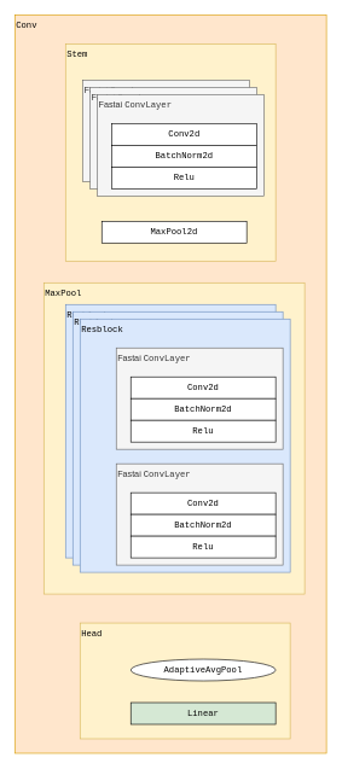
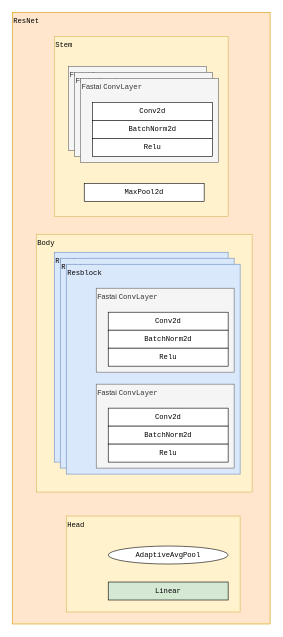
  <mxCell id="0" />
  <mxCell id="1" parent="0" />
- <mxCell id="2" value="&lt;font face=&quot;Courier New&quot;&gt;Conv&lt;/font&gt;" style="text;html=1;align=left;verticalAlign=top;whiteSpace=wrap;rounded=0;fillColor=#ffe6cc;strokeColor=#d79b00;" vertex="1" parent="1"><mxGeometry x="20" y="20" width="430" height="1020" as="geometry" /></mxCell>
+ <mxCell id="2" value="&lt;font face=&quot;Courier New&quot;&gt;ResNet&lt;/font&gt;" style="text;html=1;align=left;verticalAlign=top;whiteSpace=wrap;rounded=0;fillColor=#ffe6cc;strokeColor=#d79b00;" vertex="1" parent="1"><mxGeometry x="20" y="20" width="430" height="1020" as="geometry" /></mxCell>
  <mxCell id="3" value="&lt;font face=&quot;Courier New&quot;&gt;Stem&lt;/font&gt;" style="text;html=1;align=left;verticalAlign=top;whiteSpace=wrap;rounded=0;fillColor=#fff2cc;strokeColor=#d6b656;" vertex="1" parent="1"><mxGeometry x="90" y="60" width="290" height="300" as="geometry" /></mxCell>
  <mxCell id="4" value="" style="group" vertex="1" connectable="0" parent="1"><mxGeometry x="114" y="110" width="230" height="140" as="geometry" /></mxCell>
  <mxCell id="5" value="Fastai &lt;font face=&quot;Courier New&quot;&gt;ConvLayer&lt;/font&gt;" style="text;html=1;align=left;verticalAlign=top;whiteSpace=wrap;rounded=0;fillColor=#f5f5f5;fontColor=#333333;strokeColor=#666666;" vertex="1" parent="4"><mxGeometry width="230" height="140" as="geometry" /></mxCell>
  <mxCell id="6" value="&lt;font face=&quot;Courier New&quot;&gt;Conv2d&lt;/font&gt;" style="rounded=0;whiteSpace=wrap;html=1;" vertex="1" parent="4"><mxGeometry x="20" y="40" width="200" height="30" as="geometry" /></mxCell>
  <mxCell id="7" value="&lt;font&gt;BatchNorm2d&lt;/font&gt;" style="rounded=0;whiteSpace=wrap;html=1;fontFamily=Courier New;" vertex="1" parent="4"><mxGeometry x="20" y="70" width="200" height="30" as="geometry" /></mxCell>
  <mxCell id="8" value="&lt;font&gt;Relu&lt;/font&gt;" style="rounded=0;whiteSpace=wrap;html=1;fontFamily=Courier New;" vertex="1" parent="4"><mxGeometry x="20" y="100" width="200" height="30" as="geometry" /></mxCell>
  <mxCell id="9" value="" style="group" vertex="1" connectable="0" parent="1"><mxGeometry x="124" y="120" width="230" height="140" as="geometry" /></mxCell>
  <mxCell id="10" value="Fastai &lt;font face=&quot;Courier New&quot;&gt;ConvLayer&lt;/font&gt;" style="text;html=1;align=left;verticalAlign=top;whiteSpace=wrap;rounded=0;fillColor=#f5f5f5;fontColor=#333333;strokeColor=#666666;" vertex="1" parent="9"><mxGeometry width="230" height="140" as="geometry" /></mxCell>
  <mxCell id="11" value="&lt;font face=&quot;Courier New&quot;&gt;Conv2d&lt;/font&gt;" style="rounded=0;whiteSpace=wrap;html=1;" vertex="1" parent="9"><mxGeometry x="20" y="40" width="200" height="30" as="geometry" /></mxCell>
  <mxCell id="12" value="&lt;font&gt;BatchNorm2d&lt;/font&gt;" style="rounded=0;whiteSpace=wrap;html=1;fontFamily=Courier New;" vertex="1" parent="9"><mxGeometry x="20" y="70" width="200" height="30" as="geometry" /></mxCell>
  <mxCell id="13" value="&lt;font&gt;Relu&lt;/font&gt;" style="rounded=0;whiteSpace=wrap;html=1;fontFamily=Courier New;" vertex="1" parent="9"><mxGeometry x="20" y="100" width="200" height="30" as="geometry" /></mxCell>
  <mxCell id="14" value="" style="group" vertex="1" connectable="0" parent="1"><mxGeometry x="134" y="130" width="230" height="140" as="geometry" /></mxCell>
  <mxCell id="15" value="Fastai &lt;font face=&quot;Courier New&quot;&gt;ConvLayer&lt;/font&gt;" style="text;html=1;align=left;verticalAlign=top;whiteSpace=wrap;rounded=0;fillColor=#f5f5f5;fontColor=#333333;strokeColor=#666666;" vertex="1" parent="14"><mxGeometry width="230" height="140" as="geometry" /></mxCell>
  <mxCell id="16" value="&lt;font face=&quot;Courier New&quot;&gt;Conv2d&lt;/font&gt;" style="rounded=0;whiteSpace=wrap;html=1;" vertex="1" parent="14"><mxGeometry x="20" y="40" width="200" height="30" as="geometry" /></mxCell>
  <mxCell id="17" value="&lt;font&gt;BatchNorm2d&lt;/font&gt;" style="rounded=0;whiteSpace=wrap;html=1;fontFamily=Courier New;" vertex="1" parent="14"><mxGeometry x="20" y="70" width="200" height="30" as="geometry" /></mxCell>
  <mxCell id="18" value="&lt;font&gt;Relu&lt;/font&gt;" style="rounded=0;whiteSpace=wrap;html=1;fontFamily=Courier New;" vertex="1" parent="14"><mxGeometry x="20" y="100" width="200" height="30" as="geometry" /></mxCell>
  <mxCell id="19" value="&lt;font face=&quot;Courier New&quot;&gt;MaxPool2d&lt;/font&gt;" style="rounded=0;whiteSpace=wrap;html=1;movable=1;resizable=1;rotatable=1;deletable=1;editable=1;locked=0;connectable=1;" vertex="1" parent="1"><mxGeometry x="140" y="305" width="200" height="30" as="geometry" /></mxCell>
  <mxCell id="20" value="" style="group" vertex="1" connectable="0" parent="1"><mxGeometry x="90" y="420" width="330.0" height="400" as="geometry" /></mxCell>
- <mxCell id="21" value="&lt;font face=&quot;Courier New&quot;&gt;MaxPool&lt;/font&gt;" style="text;html=1;align=left;verticalAlign=top;whiteSpace=wrap;rounded=0;fillColor=#fff2cc;strokeColor=#d6b656;" vertex="1" parent="20"><mxGeometry x="-30" y="-30" width="360" height="430" as="geometry" /></mxCell>
+ <mxCell id="21" value="&lt;font face=&quot;Courier New&quot;&gt;Body&lt;/font&gt;" style="text;html=1;align=left;verticalAlign=top;whiteSpace=wrap;rounded=0;fillColor=#fff2cc;strokeColor=#d6b656;" vertex="1" parent="20"><mxGeometry x="-30" y="-30" width="360" height="430" as="geometry" /></mxCell>
  <mxCell id="22" value="&lt;font face=&quot;Courier New&quot;&gt;Resblock&lt;/font&gt;" style="text;html=1;align=left;verticalAlign=top;whiteSpace=wrap;rounded=0;fillColor=#dae8fc;strokeColor=#6c8ebf;" vertex="1" parent="20"><mxGeometry width="290" height="350" as="geometry" /></mxCell>
  <mxCell id="23" value="" style="group" vertex="1" connectable="0" parent="20"><mxGeometry x="50" y="40" width="230" height="140" as="geometry" /></mxCell>
  <mxCell id="24" value="Fastai &lt;font face=&quot;Courier New&quot;&gt;ConvLayer&lt;/font&gt;" style="text;html=1;align=left;verticalAlign=top;whiteSpace=wrap;rounded=0;fillColor=#f5f5f5;fontColor=#333333;strokeColor=#666666;" vertex="1" parent="23"><mxGeometry width="230" height="140" as="geometry" /></mxCell>
  <mxCell id="25" value="&lt;font face=&quot;Courier New&quot;&gt;Conv2d&lt;/font&gt;" style="rounded=0;whiteSpace=wrap;html=1;" vertex="1" parent="23"><mxGeometry x="20" y="40" width="200" height="30" as="geometry" /></mxCell>
  <mxCell id="26" value="&lt;font&gt;BatchNorm2d&lt;/font&gt;" style="rounded=0;whiteSpace=wrap;html=1;fontFamily=Courier New;" vertex="1" parent="23"><mxGeometry x="20" y="70" width="200" height="30" as="geometry" /></mxCell>
  <mxCell id="27" value="&lt;font&gt;Relu&lt;/font&gt;" style="rounded=0;whiteSpace=wrap;html=1;fontFamily=Courier New;" vertex="1" parent="23"><mxGeometry x="20" y="100" width="200" height="30" as="geometry" /></mxCell>
  <mxCell id="28" value="" style="group" vertex="1" connectable="0" parent="20"><mxGeometry x="50" y="200" width="230" height="140" as="geometry" /></mxCell>
  <mxCell id="29" value="Fastai &lt;font face=&quot;Courier New&quot;&gt;ConvLayer&lt;/font&gt;" style="text;html=1;align=left;verticalAlign=top;whiteSpace=wrap;rounded=0;fillColor=#f5f5f5;fontColor=#333333;strokeColor=#666666;" vertex="1" parent="28"><mxGeometry width="230" height="140" as="geometry" /></mxCell>
  <mxCell id="30" value="&lt;font&gt;Conv2d&lt;/font&gt;" style="rounded=0;whiteSpace=wrap;html=1;fontFamily=Courier New;" vertex="1" parent="28"><mxGeometry x="20" y="40" width="200" height="30" as="geometry" /></mxCell>
  <mxCell id="31" value="&lt;font&gt;BatchNorm2d&lt;/font&gt;" style="rounded=0;whiteSpace=wrap;html=1;fontFamily=Courier New;" vertex="1" parent="28"><mxGeometry x="20" y="70" width="200" height="30" as="geometry" /></mxCell>
  <mxCell id="32" value="&lt;font&gt;Relu&lt;/font&gt;" style="rounded=0;whiteSpace=wrap;html=1;fontFamily=Courier New;" vertex="1" parent="28"><mxGeometry x="20" y="100" width="200" height="30" as="geometry" /></mxCell>
  <mxCell id="33" value="" style="group" vertex="1" connectable="0" parent="1"><mxGeometry x="100" y="430" width="290" height="350" as="geometry" /></mxCell>
  <mxCell id="34" value="&lt;font face=&quot;Courier New&quot;&gt;Resblock&lt;/font&gt;" style="text;html=1;align=left;verticalAlign=top;whiteSpace=wrap;rounded=0;fillColor=#dae8fc;strokeColor=#6c8ebf;" vertex="1" parent="33"><mxGeometry width="290" height="350" as="geometry" /></mxCell>
  <mxCell id="35" value="" style="group" vertex="1" connectable="0" parent="33"><mxGeometry x="50" y="40" width="230" height="140" as="geometry" /></mxCell>
  <mxCell id="36" value="Fastai &lt;font face=&quot;Courier New&quot;&gt;ConvLayer&lt;/font&gt;" style="text;html=1;align=left;verticalAlign=top;whiteSpace=wrap;rounded=0;fillColor=#f5f5f5;fontColor=#333333;strokeColor=#666666;" vertex="1" parent="35"><mxGeometry width="230" height="140" as="geometry" /></mxCell>
  <mxCell id="37" value="&lt;font face=&quot;Courier New&quot;&gt;Conv2d&lt;/font&gt;" style="rounded=0;whiteSpace=wrap;html=1;" vertex="1" parent="35"><mxGeometry x="20" y="40" width="200" height="30" as="geometry" /></mxCell>
  <mxCell id="38" value="&lt;font&gt;BatchNorm2d&lt;/font&gt;" style="rounded=0;whiteSpace=wrap;html=1;fontFamily=Courier New;" vertex="1" parent="35"><mxGeometry x="20" y="70" width="200" height="30" as="geometry" /></mxCell>
  <mxCell id="39" value="&lt;font&gt;Relu&lt;/font&gt;" style="rounded=0;whiteSpace=wrap;html=1;fontFamily=Courier New;" vertex="1" parent="35"><mxGeometry x="20" y="100" width="200" height="30" as="geometry" /></mxCell>
  <mxCell id="40" value="" style="group" vertex="1" connectable="0" parent="33"><mxGeometry x="50" y="200" width="230" height="140" as="geometry" /></mxCell>
  <mxCell id="41" value="Fastai &lt;font face=&quot;Courier New&quot;&gt;ConvLayer&lt;/font&gt;" style="text;html=1;align=left;verticalAlign=top;whiteSpace=wrap;rounded=0;fillColor=#f5f5f5;fontColor=#333333;strokeColor=#666666;" vertex="1" parent="40"><mxGeometry width="230" height="140" as="geometry" /></mxCell>
  <mxCell id="42" value="&lt;font&gt;Conv2d&lt;/font&gt;" style="rounded=0;whiteSpace=wrap;html=1;fontFamily=Courier New;" vertex="1" parent="40"><mxGeometry x="20" y="40" width="200" height="30" as="geometry" /></mxCell>
  <mxCell id="43" value="&lt;font&gt;BatchNorm2d&lt;/font&gt;" style="rounded=0;whiteSpace=wrap;html=1;fontFamily=Courier New;" vertex="1" parent="40"><mxGeometry x="20" y="70" width="200" height="30" as="geometry" /></mxCell>
  <mxCell id="44" value="&lt;font&gt;Relu&lt;/font&gt;" style="rounded=0;whiteSpace=wrap;html=1;fontFamily=Courier New;" vertex="1" parent="40"><mxGeometry x="20" y="100" width="200" height="30" as="geometry" /></mxCell>
  <mxCell id="45" value="&lt;font face=&quot;Courier New&quot;&gt;Resblock&lt;/font&gt;" style="text;html=1;align=left;verticalAlign=top;whiteSpace=wrap;rounded=0;fillColor=#dae8fc;strokeColor=#6c8ebf;" vertex="1" parent="1"><mxGeometry x="110" y="440" width="290" height="350" as="geometry" /></mxCell>
  <mxCell id="46" value="" style="group" vertex="1" connectable="0" parent="1"><mxGeometry x="160" y="480" width="230" height="140" as="geometry" /></mxCell>
  <mxCell id="47" value="Fastai &lt;font face=&quot;Courier New&quot;&gt;ConvLayer&lt;/font&gt;" style="text;html=1;align=left;verticalAlign=top;whiteSpace=wrap;rounded=0;fillColor=#f5f5f5;fontColor=#333333;strokeColor=#666666;" vertex="1" parent="46"><mxGeometry width="230" height="140" as="geometry" /></mxCell>
  <mxCell id="48" value="&lt;font face=&quot;Courier New&quot;&gt;Conv2d&lt;/font&gt;" style="rounded=0;whiteSpace=wrap;html=1;" vertex="1" parent="46"><mxGeometry x="20" y="40" width="200" height="30" as="geometry" /></mxCell>
  <mxCell id="49" value="&lt;font&gt;BatchNorm2d&lt;/font&gt;" style="rounded=0;whiteSpace=wrap;html=1;fontFamily=Courier New;" vertex="1" parent="46"><mxGeometry x="20" y="70" width="200" height="30" as="geometry" /></mxCell>
  <mxCell id="50" value="&lt;font&gt;Relu&lt;/font&gt;" style="rounded=0;whiteSpace=wrap;html=1;fontFamily=Courier New;" vertex="1" parent="46"><mxGeometry x="20" y="100" width="200" height="30" as="geometry" /></mxCell>
  <mxCell id="51" value="" style="group" vertex="1" connectable="0" parent="1"><mxGeometry x="160" y="640" width="230" height="140" as="geometry" /></mxCell>
  <mxCell id="52" value="Fastai &lt;font face=&quot;Courier New&quot;&gt;ConvLayer&lt;/font&gt;" style="text;html=1;align=left;verticalAlign=top;whiteSpace=wrap;rounded=0;fillColor=#f5f5f5;fontColor=#333333;strokeColor=#666666;" vertex="1" parent="51"><mxGeometry width="230" height="140" as="geometry" /></mxCell>
  <mxCell id="53" value="&lt;font&gt;Conv2d&lt;/font&gt;" style="rounded=0;whiteSpace=wrap;html=1;fontFamily=Courier New;" vertex="1" parent="51"><mxGeometry x="20" y="40" width="200" height="30" as="geometry" /></mxCell>
  <mxCell id="54" value="&lt;font&gt;BatchNorm2d&lt;/font&gt;" style="rounded=0;whiteSpace=wrap;html=1;fontFamily=Courier New;" vertex="1" parent="51"><mxGeometry x="20" y="70" width="200" height="30" as="geometry" /></mxCell>
  <mxCell id="55" value="&lt;font&gt;Relu&lt;/font&gt;" style="rounded=0;whiteSpace=wrap;html=1;fontFamily=Courier New;" vertex="1" parent="51"><mxGeometry x="20" y="100" width="200" height="30" as="geometry" /></mxCell>
  <mxCell id="56" value="&lt;font face=&quot;Courier New&quot;&gt;Head&lt;/font&gt;" style="text;html=1;align=left;verticalAlign=top;whiteSpace=wrap;rounded=0;fillColor=#fff2cc;strokeColor=#d6b656;" vertex="1" parent="1"><mxGeometry x="110" y="860" width="290" height="160" as="geometry" /></mxCell>
  <mxCell id="57" value="" style="group" vertex="1" connectable="0" parent="1"><mxGeometry x="180" y="910" width="200" height="90" as="geometry" /></mxCell>
  <mxCell id="58" value="&lt;font&gt;AdaptiveAvgPool&lt;/font&gt;" style="ellipse;whiteSpace=wrap;html=1;fontFamily=Courier New;" vertex="1" parent="57"><mxGeometry width="200" height="30" as="geometry" /></mxCell>
  <mxCell id="59" value="&lt;font&gt;Linear&lt;/font&gt;" style="rounded=0;whiteSpace=wrap;html=1;fontFamily=Courier New;fillColor=#d5e8d4;" vertex="1" parent="57"><mxGeometry y="60" width="200" height="30" as="geometry" /></mxCell>
